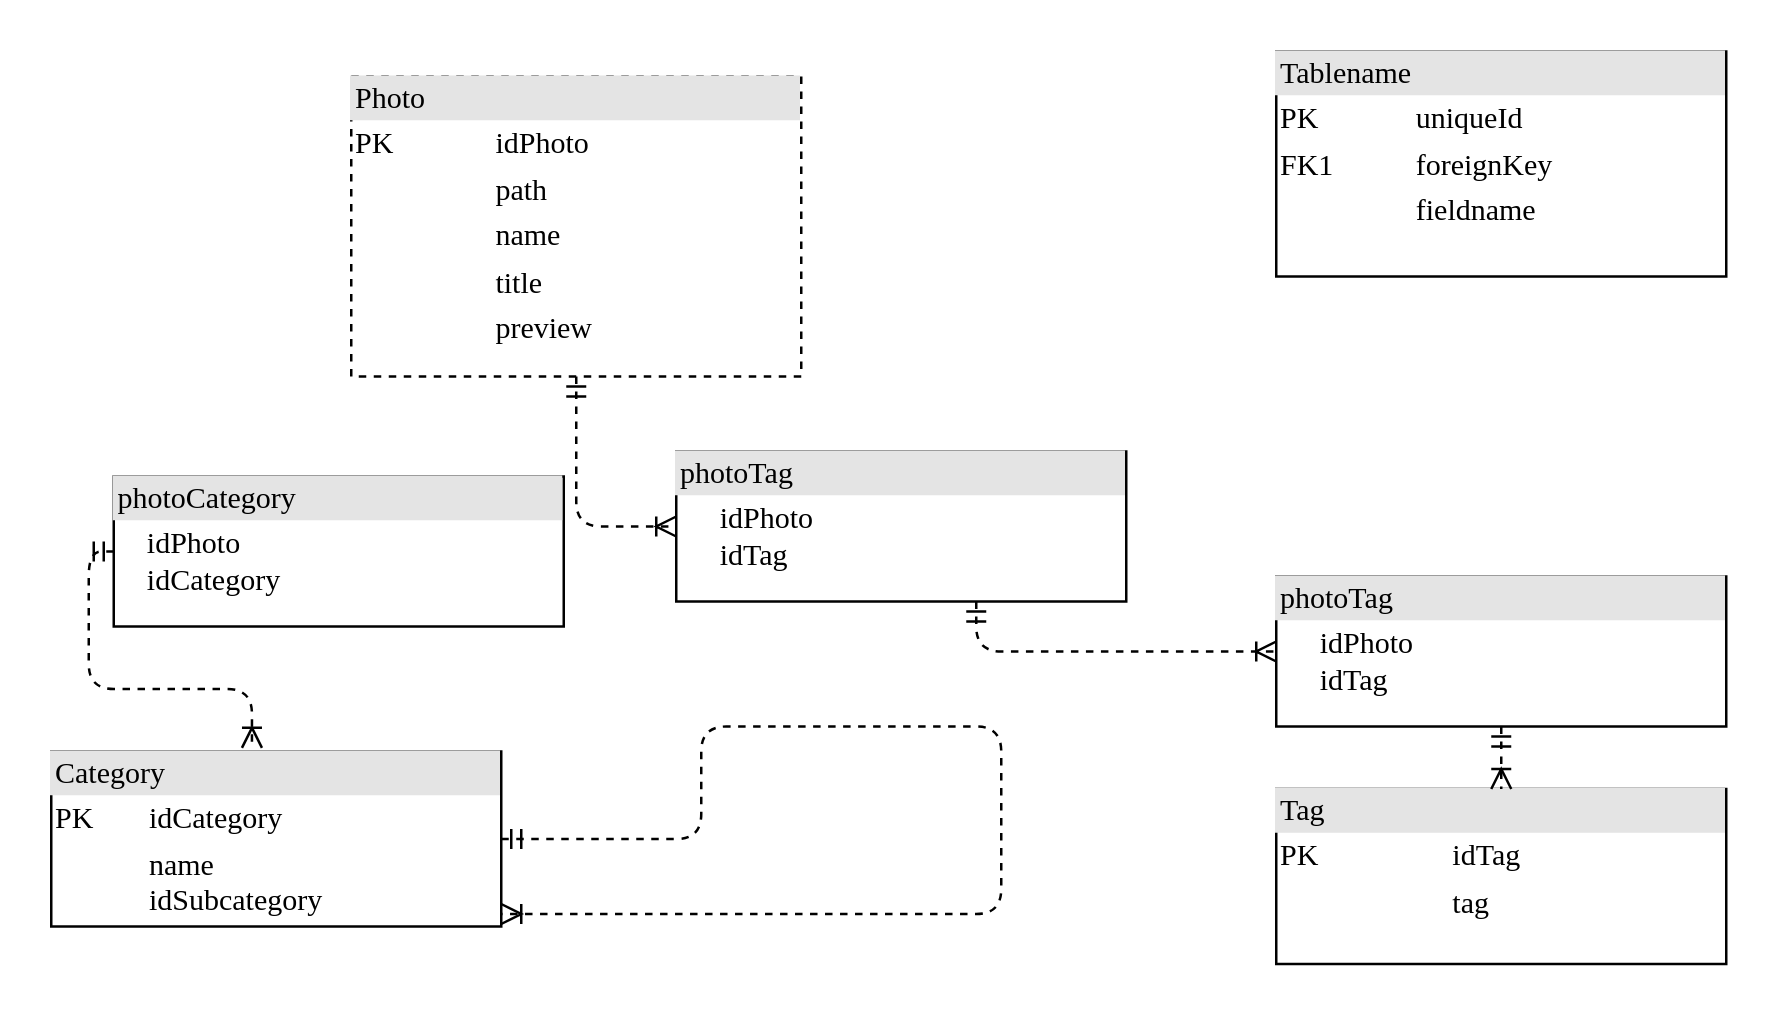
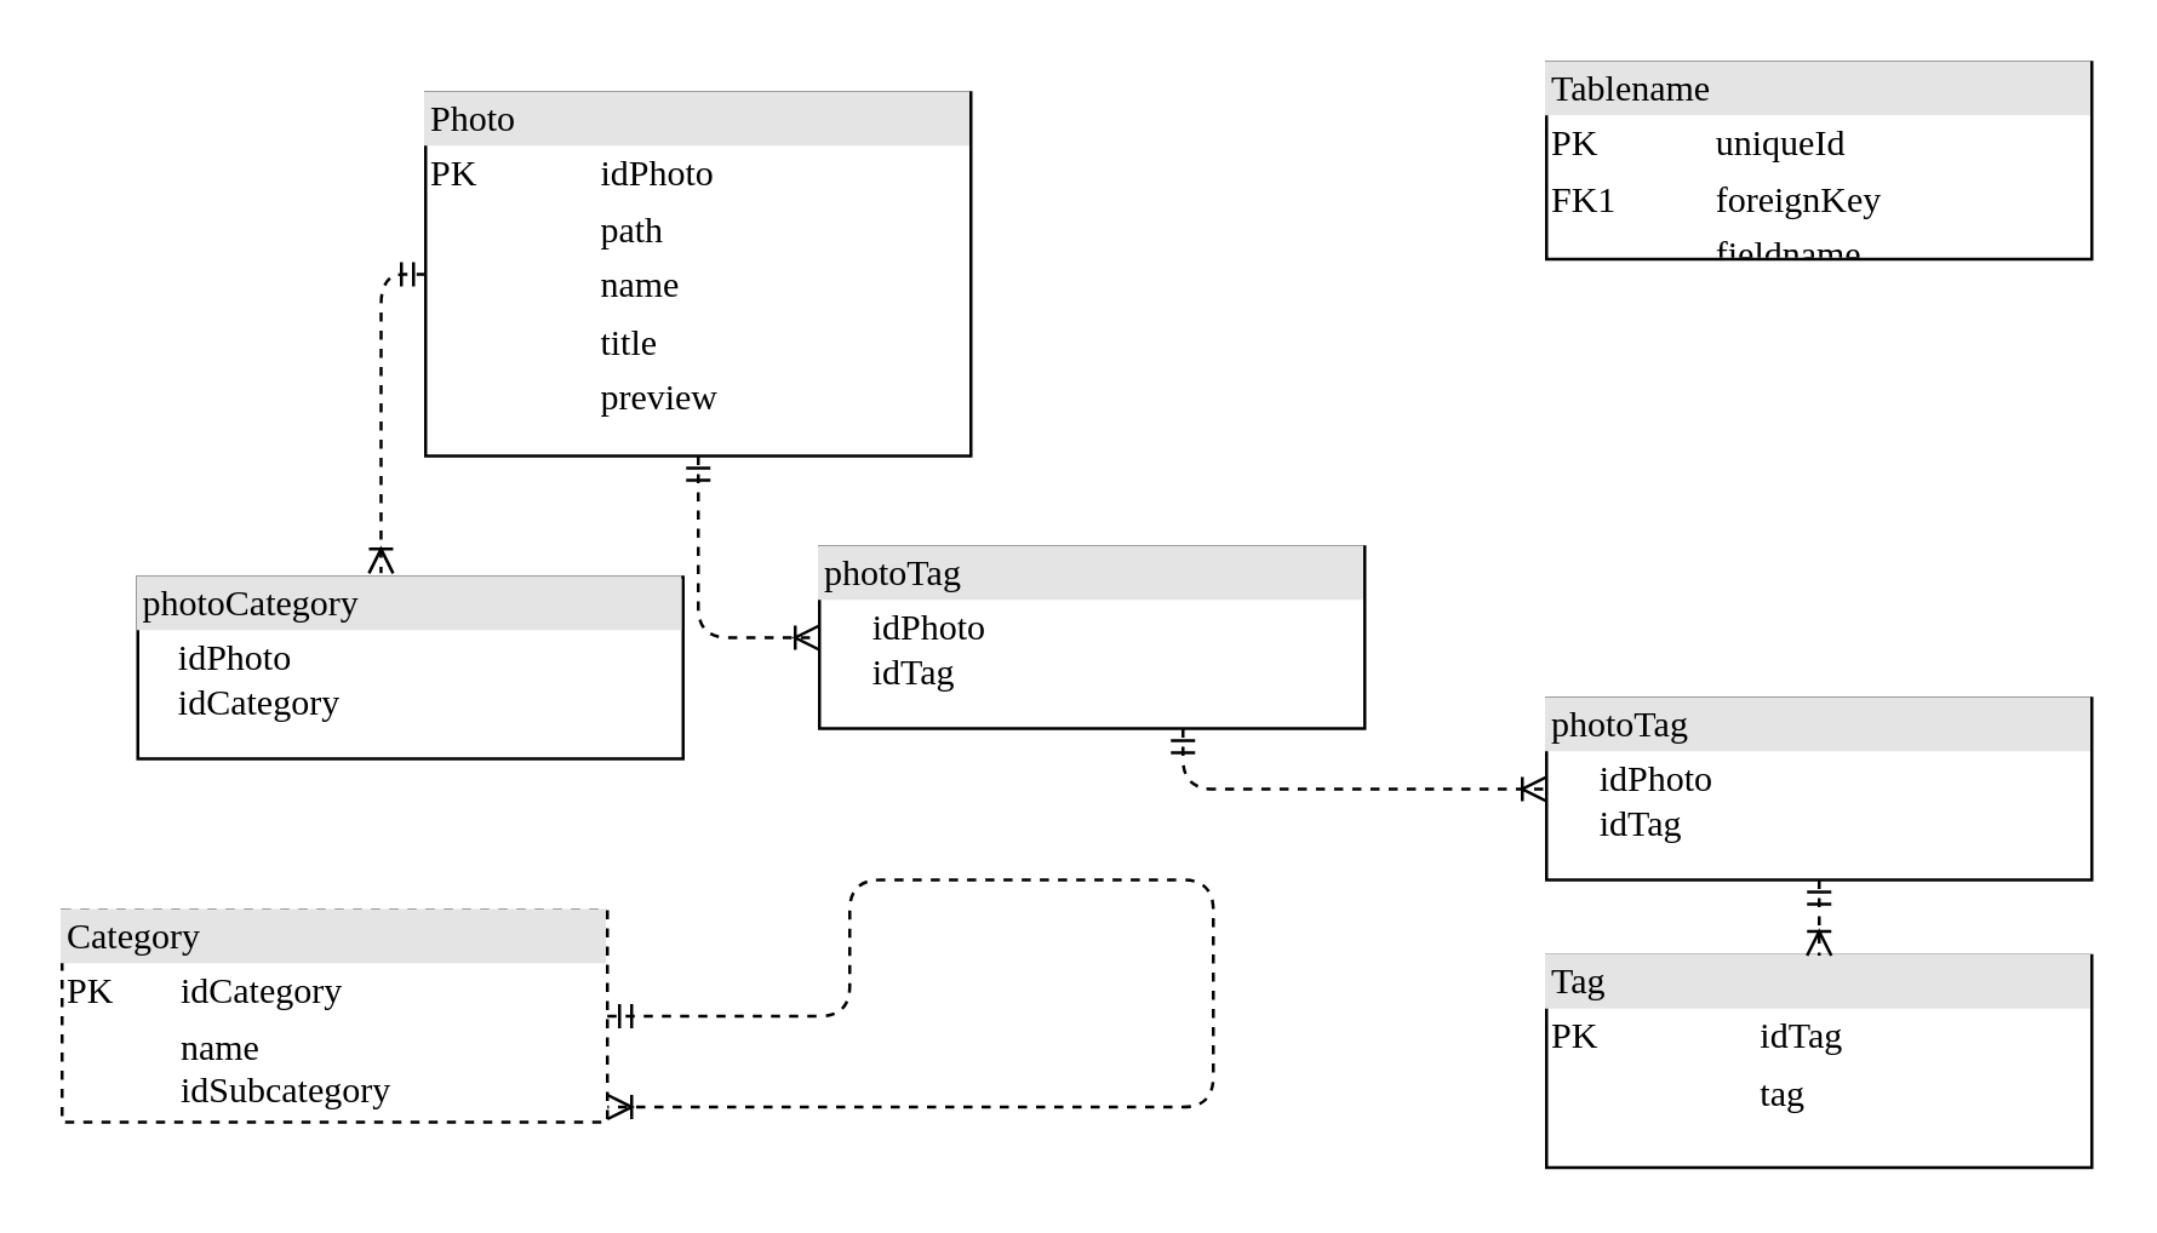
  <mxCell id="0" />
  <mxCell id="1" parent="0" />
  <mxCell id="2" style="edgeStyle=orthogonalEdgeStyle;html=1;dashed=1;labelBackgroundColor=none;startArrow=ERmandOne;endArrow=ERoneToMany;fontFamily=Verdana;fontSize=12;align=left;entryX=0;entryY=0.5;" parent="1" source="11" target="6" edge="1"><mxGeometry relative="1" as="geometry"><Array as="points"><mxPoint x="270" y="190" /><mxPoint x="390" y="190" /><mxPoint x="390" y="255" /></Array></mxGeometry></mxCell>
- <mxCell id="3" value="&lt;div style=&quot;box-sizing: border-box ; width: 100% ; background: #e4e4e4 ; padding: 2px&quot;&gt;Photo&lt;/div&gt;&lt;table style=&quot;width: 100% ; font-size: 1em&quot; cellpadding=&quot;2&quot; cellspacing=&quot;0&quot;&gt;&lt;tbody&gt;&lt;tr&gt;&lt;td&gt;PK&lt;/td&gt;&lt;td&gt;idPhoto&lt;/td&gt;&lt;/tr&gt;&lt;tr&gt;&lt;td&gt;&lt;br&gt;&lt;/td&gt;&lt;td&gt;path&lt;/td&gt;&lt;/tr&gt;&lt;tr&gt;&lt;td&gt;&lt;/td&gt;&lt;td&gt;name&lt;/td&gt;&lt;/tr&gt;&lt;tr&gt;&lt;td&gt;&lt;br&gt;&lt;/td&gt;&lt;td&gt;title&lt;br&gt;&lt;/td&gt;&lt;/tr&gt;&lt;tr&gt;&lt;td&gt;&lt;/td&gt;&lt;td&gt;preview&lt;/td&gt;&lt;/tr&gt;&lt;/tbody&gt;&lt;/table&gt;" style="verticalAlign=top;align=left;overflow=fill;html=1;rounded=0;shadow=0;comic=0;labelBackgroundColor=none;strokeWidth=1;fontFamily=Verdana;fontSize=12;dashed=1;" parent="1" vertex="1"><mxGeometry x="140" y="30" width="180" height="120" as="geometry" /></mxCell>
+ <mxCell id="3" value="&lt;div style=&quot;box-sizing: border-box ; width: 100% ; background: #e4e4e4 ; padding: 2px&quot;&gt;Photo&lt;/div&gt;&lt;table style=&quot;width: 100% ; font-size: 1em&quot; cellpadding=&quot;2&quot; cellspacing=&quot;0&quot;&gt;&lt;tbody&gt;&lt;tr&gt;&lt;td&gt;PK&lt;/td&gt;&lt;td&gt;idPhoto&lt;/td&gt;&lt;/tr&gt;&lt;tr&gt;&lt;td&gt;&lt;br&gt;&lt;/td&gt;&lt;td&gt;path&lt;/td&gt;&lt;/tr&gt;&lt;tr&gt;&lt;td&gt;&lt;/td&gt;&lt;td&gt;name&lt;/td&gt;&lt;/tr&gt;&lt;tr&gt;&lt;td&gt;&lt;br&gt;&lt;/td&gt;&lt;td&gt;title&lt;br&gt;&lt;/td&gt;&lt;/tr&gt;&lt;tr&gt;&lt;td&gt;&lt;/td&gt;&lt;td&gt;preview&lt;/td&gt;&lt;/tr&gt;&lt;/tbody&gt;&lt;/table&gt;" style="verticalAlign=top;align=left;overflow=fill;html=1;rounded=0;shadow=0;comic=0;labelBackgroundColor=none;strokeWidth=1;fontFamily=Verdana;fontSize=12" parent="1" vertex="1"><mxGeometry x="140" y="30" width="180" height="120" as="geometry" /></mxCell>
  <mxCell id="4" value="&lt;div style=&quot;box-sizing:border-box;width:100%;background:#e4e4e4;padding:2px;&quot;&gt;Tag&lt;/div&gt;&lt;table style=&quot;width:100%;font-size:1em;&quot; cellpadding=&quot;2&quot; cellspacing=&quot;0&quot;&gt;&lt;tbody&gt;&lt;tr&gt;&lt;td&gt;PK&lt;/td&gt;&lt;td&gt;idTag&lt;/td&gt;&lt;/tr&gt;&lt;tr&gt;&lt;td&gt;&lt;br&gt;&lt;/td&gt;&lt;td&gt;tag&lt;/td&gt;&lt;/tr&gt;&lt;tr&gt;&lt;td&gt;&lt;/td&gt;&lt;td&gt;&lt;br&gt;&lt;/td&gt;&lt;/tr&gt;&lt;/tbody&gt;&lt;/table&gt;" style="verticalAlign=top;align=left;overflow=fill;html=1;rounded=0;shadow=0;comic=0;labelBackgroundColor=none;strokeWidth=1;fontFamily=Verdana;fontSize=12" parent="1" vertex="1"><mxGeometry x="510" y="315" width="180" height="70" as="geometry" /></mxCell>
  <mxCell id="5" style="edgeStyle=orthogonalEdgeStyle;html=1;entryX=0.5;entryY=0;dashed=1;labelBackgroundColor=none;startArrow=ERmandOne;endArrow=ERoneToMany;fontFamily=Verdana;fontSize=12;align=left;" parent="1" source="6" target="4" edge="1"><mxGeometry relative="1" as="geometry" /></mxCell>
  <mxCell id="6" value="&lt;div style=&quot;box-sizing: border-box ; width: 100% ; background: #e4e4e4 ; padding: 2px&quot;&gt;photoTag&lt;/div&gt;&lt;table style=&quot;width: 100% ; font-size: 1em&quot; cellpadding=&quot;2&quot; cellspacing=&quot;0&quot;&gt;&lt;tbody&gt;&lt;tr&gt;&lt;td&gt;&lt;br&gt;&lt;/td&gt;&lt;td&gt;idPhoto&lt;br&gt;idTag&lt;/td&gt;&lt;/tr&gt;&lt;/tbody&gt;&lt;/table&gt;" style="verticalAlign=top;align=left;overflow=fill;html=1;rounded=0;shadow=0;comic=0;labelBackgroundColor=none;strokeWidth=1;fontFamily=Verdana;fontSize=12" parent="1" vertex="1"><mxGeometry x="510" y="230" width="180" height="60" as="geometry" /></mxCell>
- <mxCell id="7" value="&lt;div style=&quot;box-sizing:border-box;width:100%;background:#e4e4e4;padding:2px;&quot;&gt;Tablename&lt;/div&gt;&lt;table style=&quot;width:100%;font-size:1em;&quot; cellpadding=&quot;2&quot; cellspacing=&quot;0&quot;&gt;&lt;tr&gt;&lt;td&gt;PK&lt;/td&gt;&lt;td&gt;uniqueId&lt;/td&gt;&lt;/tr&gt;&lt;tr&gt;&lt;td&gt;FK1&lt;/td&gt;&lt;td&gt;foreignKey&lt;/td&gt;&lt;/tr&gt;&lt;tr&gt;&lt;td&gt;&lt;/td&gt;&lt;td&gt;fieldname&lt;/td&gt;&lt;/tr&gt;&lt;/table&gt;" style="verticalAlign=top;align=left;overflow=fill;html=1;rounded=0;shadow=0;comic=0;labelBackgroundColor=none;strokeWidth=1;fontFamily=Verdana;fontSize=12" parent="1" vertex="1"><mxGeometry x="510" y="20" width="180" height="90" as="geometry" /></mxCell>
- <mxCell id="8" value="&lt;div style=&quot;box-sizing:border-box;width:100%;background:#e4e4e4;padding:2px;&quot;&gt;Category&lt;/div&gt;&lt;table style=&quot;width:100%;font-size:1em;&quot; cellpadding=&quot;2&quot; cellspacing=&quot;0&quot;&gt;&lt;tbody&gt;&lt;tr&gt;&lt;td&gt;PK&lt;/td&gt;&lt;td&gt;idCategory&lt;/td&gt;&lt;/tr&gt;&lt;tr&gt;&lt;td&gt;&lt;br&gt;&lt;/td&gt;&lt;td&gt;name&lt;br&gt;idSubcategory&lt;br&gt;&lt;/td&gt;&lt;/tr&gt;&lt;tr&gt;&lt;td&gt;&lt;/td&gt;&lt;td&gt;&lt;br&gt;&lt;/td&gt;&lt;/tr&gt;&lt;/tbody&gt;&lt;/table&gt;" style="verticalAlign=top;align=left;overflow=fill;html=1;rounded=0;shadow=0;comic=0;labelBackgroundColor=none;strokeWidth=1;fontFamily=Verdana;fontSize=12" vertex="1" parent="1"><mxGeometry x="20" y="300" width="180" height="70" as="geometry" /></mxCell>
+ <mxCell id="7" value="&lt;div style=&quot;box-sizing:border-box;width:100%;background:#e4e4e4;padding:2px;&quot;&gt;Tablename&lt;/div&gt;&lt;table style=&quot;width:100%;font-size:1em;&quot; cellpadding=&quot;2&quot; cellspacing=&quot;0&quot;&gt;&lt;tr&gt;&lt;td&gt;PK&lt;/td&gt;&lt;td&gt;uniqueId&lt;/td&gt;&lt;/tr&gt;&lt;tr&gt;&lt;td&gt;FK1&lt;/td&gt;&lt;td&gt;foreignKey&lt;/td&gt;&lt;/tr&gt;&lt;tr&gt;&lt;td&gt;&lt;/td&gt;&lt;td&gt;fieldname&lt;/td&gt;&lt;/tr&gt;&lt;/table&gt;" style="verticalAlign=top;align=left;overflow=fill;html=1;rounded=0;shadow=0;comic=0;labelBackgroundColor=none;strokeWidth=1;fontFamily=Verdana;fontSize=12" parent="1" vertex="1"><mxGeometry x="510" y="20" width="180" height="65" as="geometry" /></mxCell>
+ <mxCell id="8" value="&lt;div style=&quot;box-sizing:border-box;width:100%;background:#e4e4e4;padding:2px;&quot;&gt;Category&lt;/div&gt;&lt;table style=&quot;width:100%;font-size:1em;&quot; cellpadding=&quot;2&quot; cellspacing=&quot;0&quot;&gt;&lt;tbody&gt;&lt;tr&gt;&lt;td&gt;PK&lt;/td&gt;&lt;td&gt;idCategory&lt;/td&gt;&lt;/tr&gt;&lt;tr&gt;&lt;td&gt;&lt;br&gt;&lt;/td&gt;&lt;td&gt;name&lt;br&gt;idSubcategory&lt;br&gt;&lt;/td&gt;&lt;/tr&gt;&lt;tr&gt;&lt;td&gt;&lt;/td&gt;&lt;td&gt;&lt;br&gt;&lt;/td&gt;&lt;/tr&gt;&lt;/tbody&gt;&lt;/table&gt;" style="verticalAlign=top;align=left;overflow=fill;html=1;rounded=0;shadow=0;comic=0;labelBackgroundColor=none;strokeWidth=1;fontFamily=Verdana;fontSize=12;dashed=1;" vertex="1" parent="1"><mxGeometry x="20" y="300" width="180" height="70" as="geometry" /></mxCell>
  <mxCell id="9" style="edgeStyle=orthogonalEdgeStyle;html=1;dashed=1;labelBackgroundColor=none;startArrow=ERmandOne;endArrow=ERoneToMany;fontFamily=Verdana;fontSize=12;align=left;" edge="1" parent="1" source="8" target="8"><mxGeometry relative="1" as="geometry"><Array as="points"><mxPoint x="280" y="290" /><mxPoint x="400" y="290" /><mxPoint x="400" y="365" /></Array><mxPoint x="280" y="140" as="sourcePoint" /><mxPoint x="520" y="270" as="targetPoint" /></mxGeometry></mxCell>
  <mxCell id="10" value="" style="edgeStyle=orthogonalEdgeStyle;html=1;dashed=1;labelBackgroundColor=none;startArrow=ERmandOne;endArrow=ERoneToMany;fontFamily=Verdana;fontSize=12;align=left;entryX=0;entryY=0.5;" edge="1" parent="1" source="3" target="11"><mxGeometry relative="1" as="geometry"><Array as="points" /><mxPoint x="270" y="130" as="sourcePoint" /><mxPoint x="510" y="260" as="targetPoint" /></mxGeometry></mxCell>
  <mxCell id="11" value="&lt;div style=&quot;box-sizing: border-box ; width: 100% ; background: #e4e4e4 ; padding: 2px&quot;&gt;photoTag&lt;/div&gt;&lt;table style=&quot;width: 100% ; font-size: 1em&quot; cellpadding=&quot;2&quot; cellspacing=&quot;0&quot;&gt;&lt;tbody&gt;&lt;tr&gt;&lt;td&gt;&lt;br&gt;&lt;/td&gt;&lt;td&gt;idPhoto&lt;br&gt;idTag&lt;/td&gt;&lt;/tr&gt;&lt;/tbody&gt;&lt;/table&gt;" style="verticalAlign=top;align=left;overflow=fill;html=1;rounded=0;shadow=0;comic=0;labelBackgroundColor=none;strokeWidth=1;fontFamily=Verdana;fontSize=12" vertex="1" parent="1"><mxGeometry x="270" y="180" width="180" height="60" as="geometry" /></mxCell>
- <mxCell id="12" style="edgeStyle=orthogonalEdgeStyle;html=1;dashed=1;labelBackgroundColor=none;startArrow=ERmandOne;endArrow=ERoneToMany;fontFamily=Verdana;fontSize=12;align=left;exitX=0;exitY=0.5;exitDx=0;exitDy=0;entryX=0.446;entryY=-0.021;entryDx=0;entryDy=0;entryPerimeter=0;" edge="1" parent="1" source="14" target="8"><mxGeometry relative="1" as="geometry"><mxPoint x="330" y="90" as="sourcePoint" /><mxPoint x="520" y="75" as="targetPoint" /></mxGeometry></mxCell>
+ <mxCell id="13" value="" style="edgeStyle=orthogonalEdgeStyle;html=1;dashed=1;labelBackgroundColor=none;startArrow=ERmandOne;endArrow=ERoneToMany;fontFamily=Verdana;fontSize=12;align=left;exitX=0;exitY=0.5;exitDx=0;exitDy=0;entryX=0.446;entryY=-0.021;entryDx=0;entryDy=0;entryPerimeter=0;" edge="1" parent="1" source="3" target="14"><mxGeometry relative="1" as="geometry"><mxPoint x="140" y="80" as="sourcePoint" /><mxPoint x="220" y="329" as="targetPoint" /></mxGeometry></mxCell>
  <mxCell id="14" value="&lt;div style=&quot;box-sizing: border-box ; width: 100% ; background: #e4e4e4 ; padding: 2px&quot;&gt;photoCategory&lt;/div&gt;&lt;table style=&quot;width: 100% ; font-size: 1em&quot; cellpadding=&quot;2&quot; cellspacing=&quot;0&quot;&gt;&lt;tbody&gt;&lt;tr&gt;&lt;td&gt;&lt;br&gt;&lt;/td&gt;&lt;td&gt;idPhoto&lt;br&gt;idCategory&lt;/td&gt;&lt;/tr&gt;&lt;/tbody&gt;&lt;/table&gt;" style="verticalAlign=top;align=left;overflow=fill;html=1;rounded=0;shadow=0;comic=0;labelBackgroundColor=none;strokeWidth=1;fontFamily=Verdana;fontSize=12" vertex="1" parent="1"><mxGeometry x="45" y="190" width="180" height="60" as="geometry" /></mxCell>
